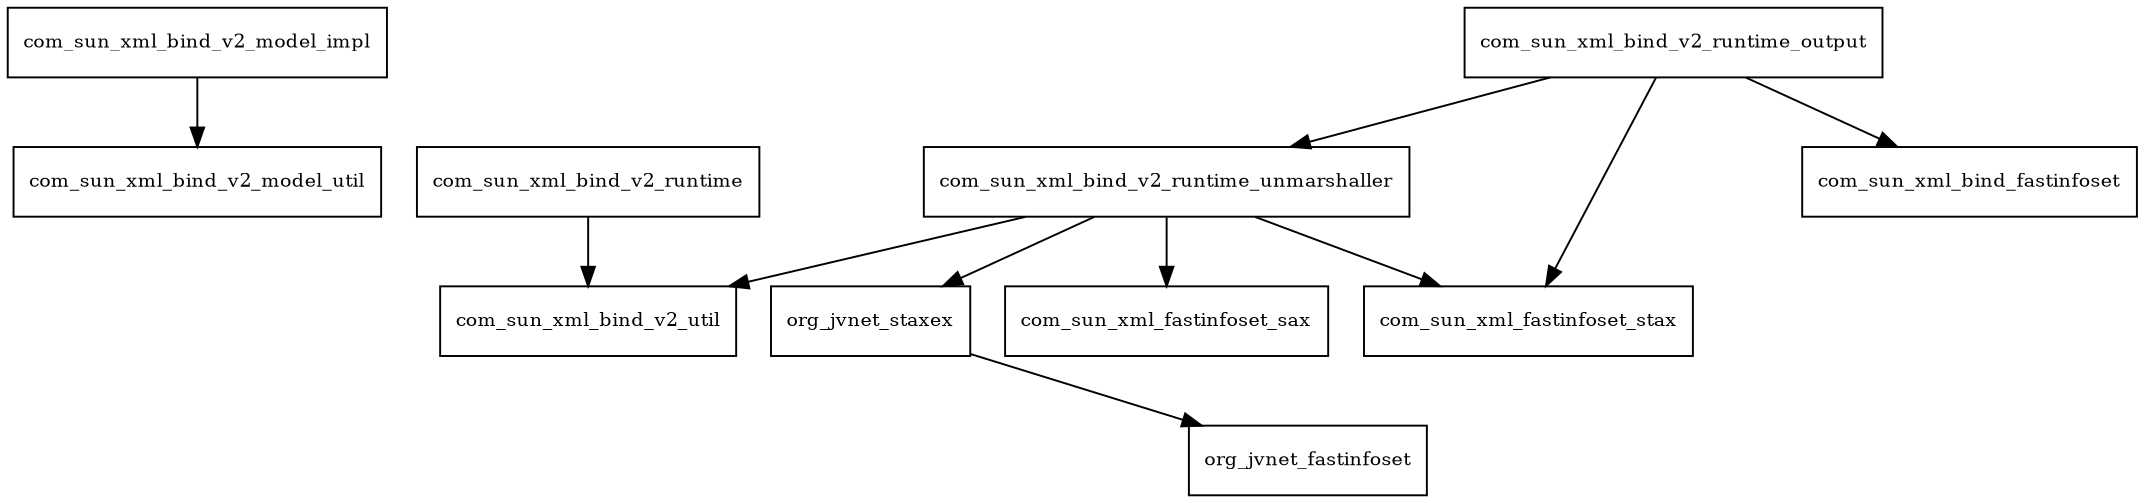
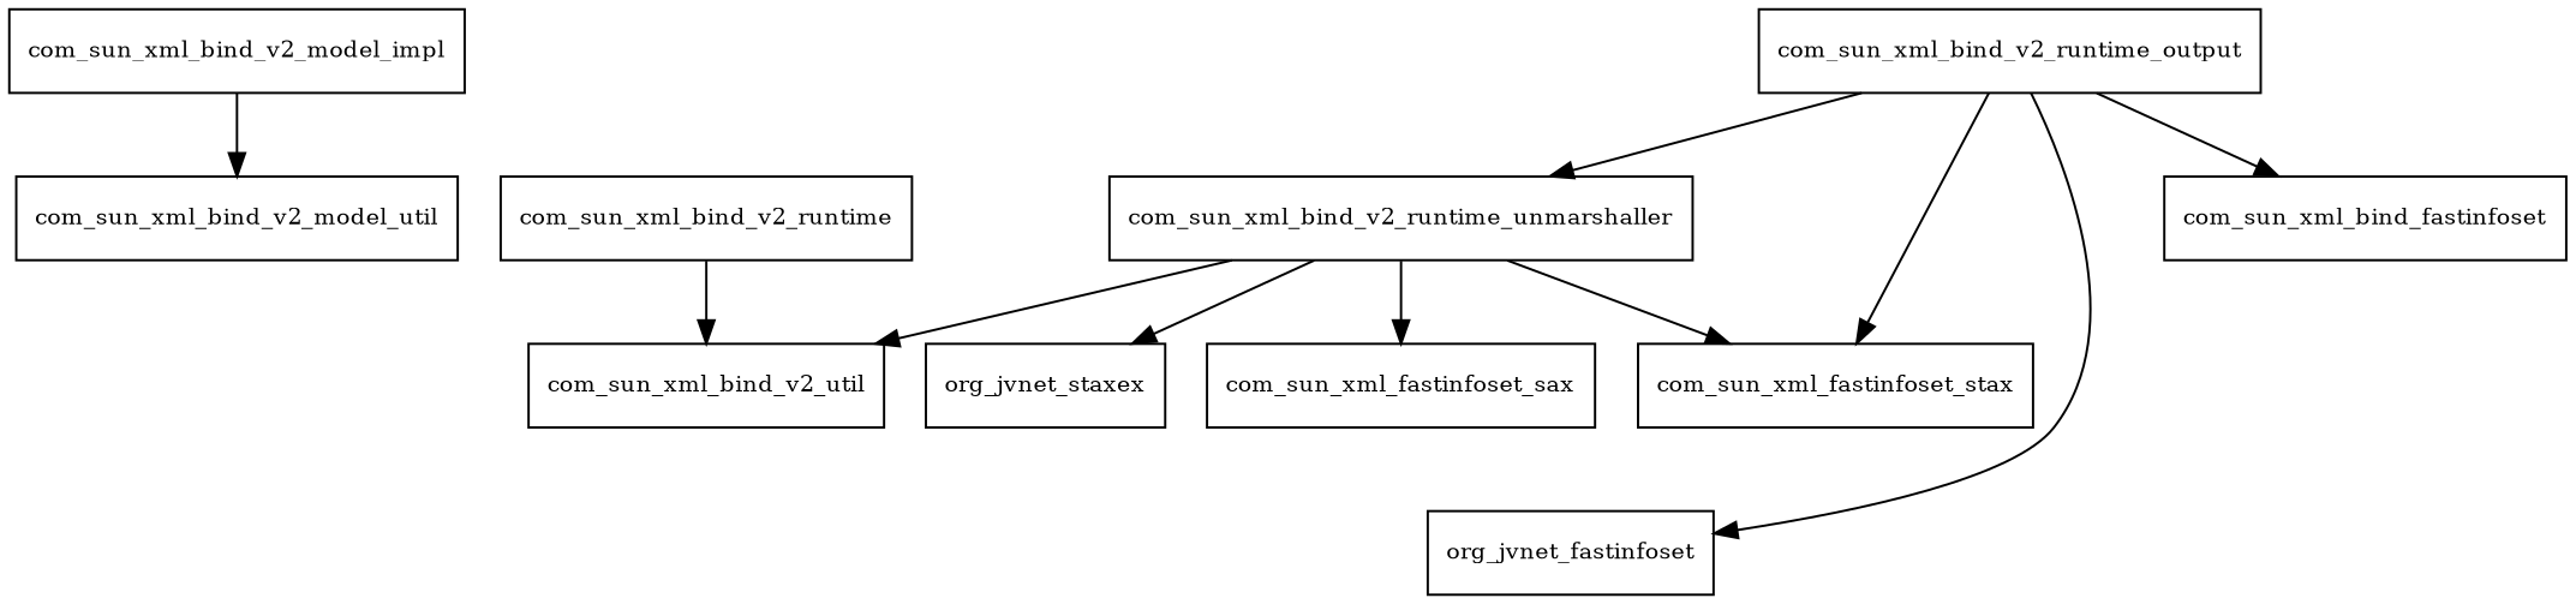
  digraph {
    node [fontsize=10.0 shape=box]
    com_sun_xml_bind_v2_model_impl
    com_sun_xml_bind_v2_model_util
    com_sun_xml_bind_v2_runtime
    com_sun_xml_bind_v2_util
    n5 [label=com_sun_xml_bind_fastinfoset]
    com_sun_xml_bind_v2_runtime_output
    com_sun_xml_fastinfoset_stax
    org_jvnet_fastinfoset
    com_sun_xml_bind_v2_runtime_unmarshaller
    org_jvnet_staxex
    com_sun_xml_fastinfoset_sax
    com_sun_xml_bind_v2_model_impl -> com_sun_xml_bind_v2_model_util
    com_sun_xml_bind_v2_runtime -> com_sun_xml_bind_v2_util
    com_sun_xml_bind_v2_runtime_output -> n5
    com_sun_xml_bind_v2_runtime_output -> com_sun_xml_fastinfoset_stax
-   org_jvnet_staxex -> org_jvnet_fastinfoset
+   com_sun_xml_bind_v2_runtime_output -> org_jvnet_fastinfoset
    com_sun_xml_bind_v2_runtime_output -> com_sun_xml_bind_v2_runtime_unmarshaller
    com_sun_xml_bind_v2_runtime_unmarshaller -> com_sun_xml_bind_v2_util
    com_sun_xml_bind_v2_runtime_unmarshaller -> com_sun_xml_fastinfoset_stax
    com_sun_xml_bind_v2_runtime_unmarshaller -> org_jvnet_staxex
    com_sun_xml_bind_v2_runtime_unmarshaller -> com_sun_xml_fastinfoset_sax
  }
